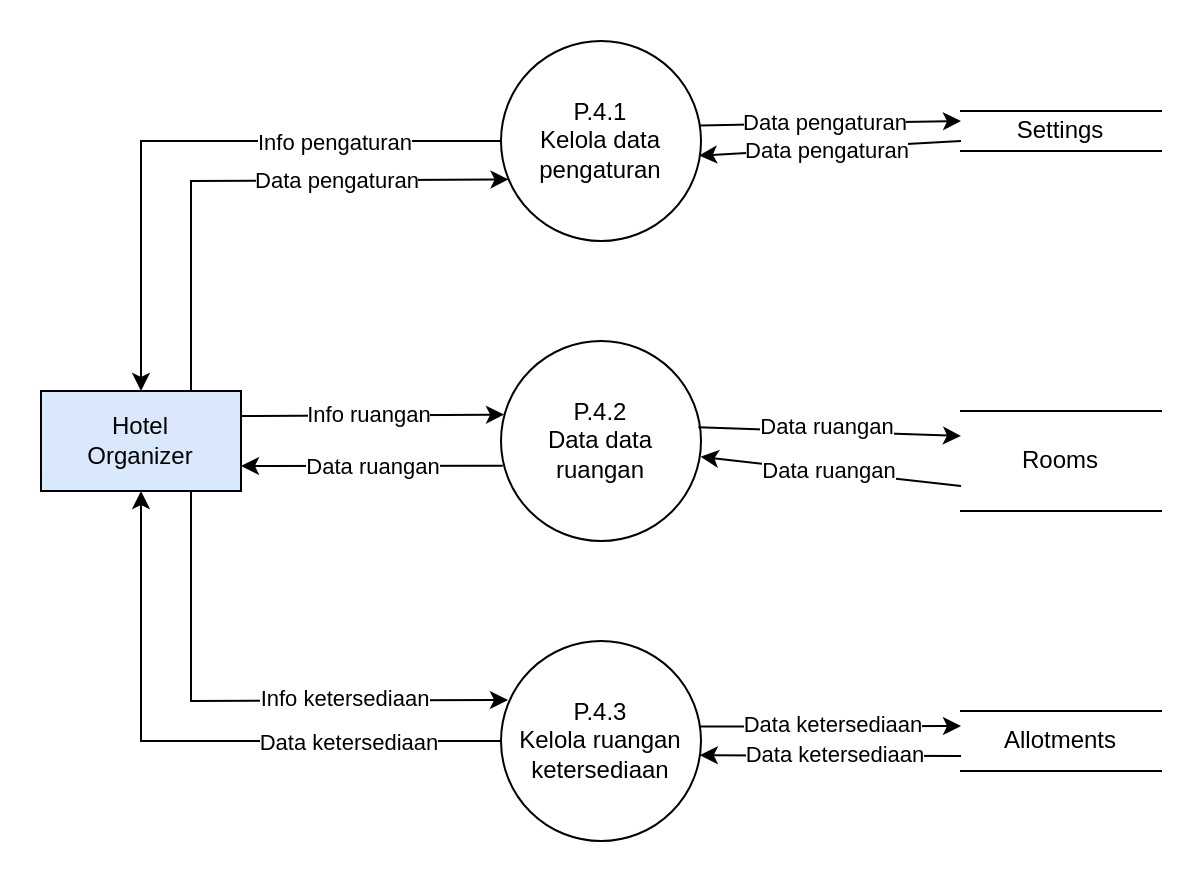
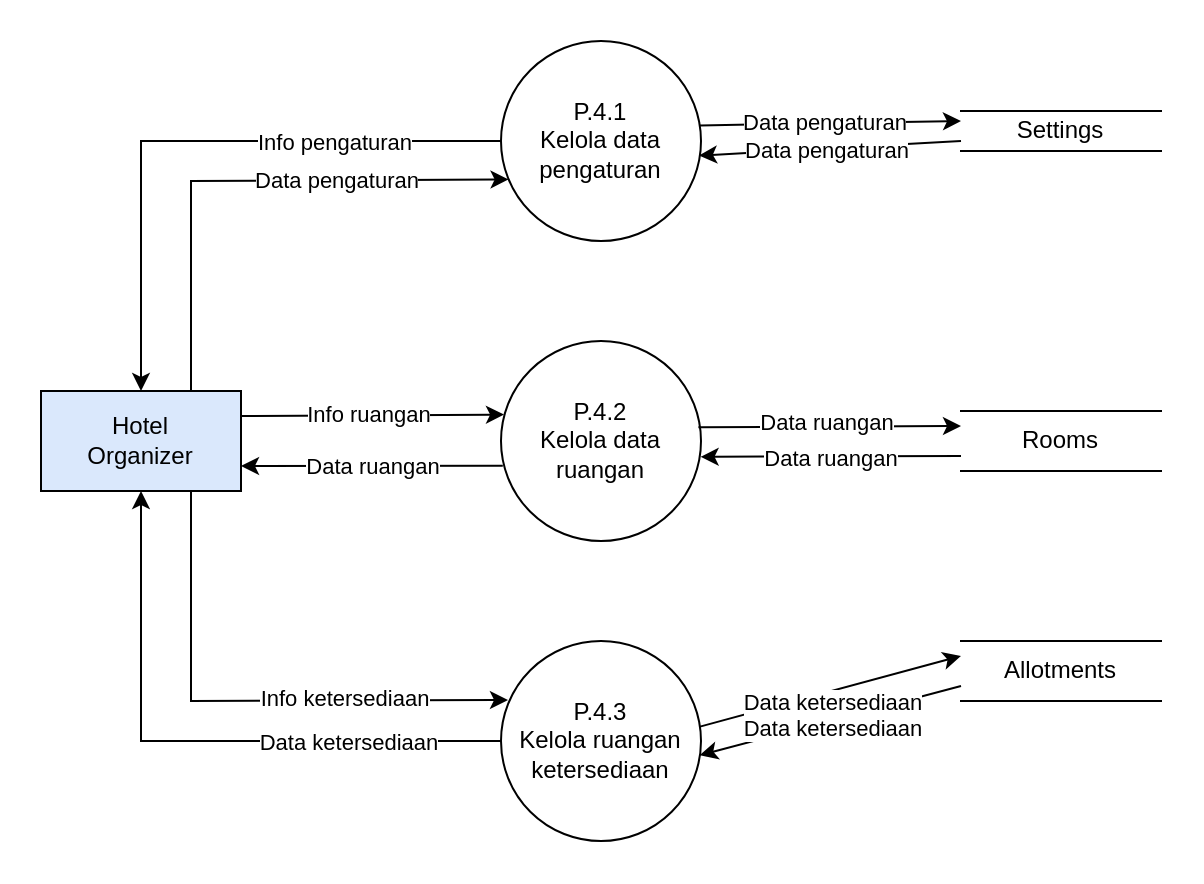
  <mxCell id="0" />
  <mxCell id="1" parent="0" />
  <mxCell id="2" value="&lt;div&gt;P.4.1&lt;/div&gt;Kelola data&lt;div&gt;pengaturan&lt;/div&gt;" style="shape=ellipse;html=1;dashed=0;whiteSpace=wrap;aspect=fixed;perimeter=ellipsePerimeter;" vertex="1" parent="1"><mxGeometry x="250" y="20" width="100" height="100" as="geometry" /></mxCell>
- <mxCell id="3" value="&lt;div&gt;P.4.2&lt;/div&gt;Data data&lt;div&gt;ruangan&lt;/div&gt;" style="shape=ellipse;html=1;dashed=0;whiteSpace=wrap;aspect=fixed;perimeter=ellipsePerimeter;" vertex="1" parent="1"><mxGeometry x="250" y="170" width="100" height="100" as="geometry" /></mxCell>
+ <mxCell id="3" value="&lt;div&gt;P.4.2&lt;/div&gt;Kelola data&lt;div&gt;ruangan&lt;/div&gt;" style="shape=ellipse;html=1;dashed=0;whiteSpace=wrap;aspect=fixed;perimeter=ellipsePerimeter;" vertex="1" parent="1"><mxGeometry x="250" y="170" width="100" height="100" as="geometry" /></mxCell>
  <mxCell id="4" value="&lt;div&gt;P.4.3&lt;/div&gt;Kelola ruangan&lt;div&gt;ketersediaan&lt;/div&gt;" style="shape=ellipse;html=1;dashed=0;whiteSpace=wrap;aspect=fixed;perimeter=ellipsePerimeter;" vertex="1" parent="1"><mxGeometry x="250" y="320" width="100" height="100" as="geometry" /></mxCell>
  <mxCell id="5" value="Settings" style="html=1;dashed=0;whiteSpace=wrap;shape=partialRectangle;right=0;left=0;" vertex="1" parent="1"><mxGeometry x="480" y="55" width="100" height="20" as="geometry" /></mxCell>
- <mxCell id="6" value="Rooms" style="html=1;dashed=0;whiteSpace=wrap;shape=partialRectangle;right=0;left=0;" vertex="1" parent="1"><mxGeometry x="480" y="205" width="100" height="50" as="geometry" /></mxCell>
- <mxCell id="7" value="Allotments" style="html=1;dashed=0;whiteSpace=wrap;shape=partialRectangle;right=0;left=0;" vertex="1" parent="1"><mxGeometry x="480" y="355" width="100" height="30" as="geometry" /></mxCell>
+ <mxCell id="6" value="Rooms" style="html=1;dashed=0;whiteSpace=wrap;shape=partialRectangle;right=0;left=0;" vertex="1" parent="1"><mxGeometry x="480" y="205" width="100" height="30" as="geometry" /></mxCell>
+ <mxCell id="7" value="Allotments" style="html=1;dashed=0;whiteSpace=wrap;shape=partialRectangle;right=0;left=0;" vertex="1" parent="1"><mxGeometry x="480" y="320" width="100" height="30" as="geometry" /></mxCell>
  <mxCell id="8" value="" style="endArrow=classic;html=1;rounded=0;curved=0;jumpStyle=arc;entryX=0.5;entryY=0;entryDx=0;entryDy=0;exitX=0;exitY=0.5;exitDx=0;exitDy=0;" edge="1" parent="1" source="2" target="32"><mxGeometry width="50" height="50" relative="1" as="geometry"><mxPoint x="207.19" y="10" as="sourcePoint" /><mxPoint x="20" y="10.6" as="targetPoint" /><Array as="points"><mxPoint x="70" y="70" /></Array></mxGeometry></mxCell>
  <mxCell id="9" value="Info pengaturan" style="edgeLabel;html=1;align=center;verticalAlign=middle;resizable=0;points=[];" vertex="1" connectable="0" parent="8"><mxGeometry x="-0.346" relative="1" as="geometry"><mxPoint x="16" as="offset" /></mxGeometry></mxCell>
  <mxCell id="10" value="" style="endArrow=classic;html=1;rounded=0;curved=0;jumpStyle=arc;entryX=0.038;entryY=0.692;entryDx=0;entryDy=0;exitX=0.75;exitY=0;exitDx=0;exitDy=0;entryPerimeter=0;" edge="1" parent="1" source="32" target="2"><mxGeometry width="50" height="50" relative="1" as="geometry"><mxPoint x="197.19" y="85" as="sourcePoint" /><mxPoint x="10" y="85.6" as="targetPoint" /><Array as="points"><mxPoint x="95" y="90" /></Array></mxGeometry></mxCell>
  <mxCell id="11" value="Data pengaturan" style="edgeLabel;html=1;align=center;verticalAlign=middle;resizable=0;points=[];" vertex="1" connectable="0" parent="10"><mxGeometry x="0.185" relative="1" as="geometry"><mxPoint x="22" as="offset" /></mxGeometry></mxCell>
  <mxCell id="12" value="" style="endArrow=classic;html=1;rounded=0;curved=0;jumpStyle=arc;entryX=0.5;entryY=1;entryDx=0;entryDy=0;exitX=0;exitY=0.5;exitDx=0;exitDy=0;" edge="1" parent="1" source="4" target="32"><mxGeometry width="50" height="50" relative="1" as="geometry"><mxPoint x="160" y="430" as="sourcePoint" /><mxPoint x="-80" y="340.6" as="targetPoint" /><Array as="points"><mxPoint x="70" y="370" /></Array></mxGeometry></mxCell>
  <mxCell id="13" value="Data ketersediaan" style="edgeLabel;html=1;align=center;verticalAlign=middle;resizable=0;points=[];" vertex="1" connectable="0" parent="12"><mxGeometry x="0.345" y="-1" relative="1" as="geometry"><mxPoint x="102" y="25" as="offset" /></mxGeometry></mxCell>
  <mxCell id="14" value="" style="endArrow=classic;html=1;rounded=0;curved=0;jumpStyle=arc;exitX=1;exitY=0.25;exitDx=0;exitDy=0;entryX=0.015;entryY=0.368;entryDx=0;entryDy=0;entryPerimeter=0;" edge="1" parent="1" source="32" target="3"><mxGeometry width="50" height="50" relative="1" as="geometry"><mxPoint x="327.19" y="219.58" as="sourcePoint" /><mxPoint x="230" y="150" as="targetPoint" /></mxGeometry></mxCell>
  <mxCell id="15" value="Info ruangan" style="edgeLabel;html=1;align=center;verticalAlign=middle;resizable=0;points=[];" vertex="1" connectable="0" parent="14"><mxGeometry x="0.164" relative="1" as="geometry"><mxPoint x="-13" y="-1" as="offset" /></mxGeometry></mxCell>
  <mxCell id="16" value="" style="endArrow=classic;html=1;rounded=0;curved=0;jumpStyle=arc;entryX=0.035;entryY=0.295;entryDx=0;entryDy=0;entryPerimeter=0;exitX=0.75;exitY=1;exitDx=0;exitDy=0;" edge="1" parent="1" source="32" target="4"><mxGeometry width="50" height="50" relative="1" as="geometry"><mxPoint x="140" y="270" as="sourcePoint" /><mxPoint x="40" y="330.6" as="targetPoint" /><Array as="points"><mxPoint x="95" y="350" /></Array></mxGeometry></mxCell>
  <mxCell id="17" value="Info ketersediaan" style="edgeLabel;html=1;align=center;verticalAlign=middle;resizable=0;points=[];" vertex="1" connectable="0" parent="16"><mxGeometry x="-0.236" y="-1" relative="1" as="geometry"><mxPoint x="77" y="2" as="offset" /></mxGeometry></mxCell>
  <mxCell id="18" value="" style="endArrow=classic;html=1;rounded=0;curved=0;jumpStyle=arc;exitX=0.009;exitY=0.624;exitDx=0;exitDy=0;exitPerimeter=0;entryX=1;entryY=0.75;entryDx=0;entryDy=0;" edge="1" parent="1" source="3" target="32"><mxGeometry width="50" height="50" relative="1" as="geometry"><mxPoint x="163.59" y="110" as="sourcePoint" /><mxPoint x="160" y="310" as="targetPoint" /></mxGeometry></mxCell>
  <mxCell id="19" value="Data ruangan" style="edgeLabel;html=1;align=center;verticalAlign=middle;resizable=0;points=[];" vertex="1" connectable="0" parent="18"><mxGeometry x="-0.3" relative="1" as="geometry"><mxPoint x="-19" as="offset" /></mxGeometry></mxCell>
  <mxCell id="20" value="" style="endArrow=classic;html=1;rounded=0;curved=0;jumpStyle=arc;entryX=0.994;entryY=0.571;entryDx=0;entryDy=0;exitX=0;exitY=0.75;exitDx=0;exitDy=0;entryPerimeter=0;" edge="1" parent="1" source="7" target="4"><mxGeometry width="50" height="50" relative="1" as="geometry"><mxPoint x="557.19" y="280" as="sourcePoint" /><mxPoint x="370" y="280.6" as="targetPoint" /></mxGeometry></mxCell>
  <mxCell id="21" value="Data ketersediaan" style="edgeLabel;html=1;align=center;verticalAlign=middle;resizable=0;points=[];" vertex="1" connectable="0" parent="20"><mxGeometry x="0.293" y="-1" relative="1" as="geometry"><mxPoint x="20" as="offset" /></mxGeometry></mxCell>
  <mxCell id="22" value="" style="endArrow=classic;html=1;rounded=0;curved=0;jumpStyle=arc;entryX=0.998;entryY=0.579;entryDx=0;entryDy=0;exitX=0;exitY=0.75;exitDx=0;exitDy=0;entryPerimeter=0;" edge="1" parent="1" source="6" target="3"><mxGeometry width="50" height="50" relative="1" as="geometry"><mxPoint x="507.19" y="270" as="sourcePoint" /><mxPoint x="320" y="270.6" as="targetPoint" /></mxGeometry></mxCell>
  <mxCell id="23" value="Data ruangan" style="edgeLabel;html=1;align=center;verticalAlign=middle;resizable=0;points=[];" vertex="1" connectable="0" parent="22"><mxGeometry x="0.265" y="1" relative="1" as="geometry"><mxPoint x="16" as="offset" /></mxGeometry></mxCell>
  <mxCell id="24" value="" style="endArrow=classic;html=1;rounded=0;curved=0;jumpStyle=arc;entryX=0;entryY=0.25;entryDx=0;entryDy=0;exitX=0.995;exitY=0.428;exitDx=0;exitDy=0;exitPerimeter=0;" edge="1" parent="1" source="4" target="7"><mxGeometry width="50" height="50" relative="1" as="geometry"><mxPoint x="527.19" y="300" as="sourcePoint" /><mxPoint x="340" y="300.6" as="targetPoint" /></mxGeometry></mxCell>
  <mxCell id="25" value="Data ketersediaan" style="edgeLabel;html=1;align=center;verticalAlign=middle;resizable=0;points=[];" vertex="1" connectable="0" parent="24"><mxGeometry x="-0.336" y="1" relative="1" as="geometry"><mxPoint x="23" as="offset" /></mxGeometry></mxCell>
  <mxCell id="26" value="" style="endArrow=classic;html=1;rounded=0;curved=0;jumpStyle=arc;entryX=0;entryY=0.25;entryDx=0;entryDy=0;exitX=0.987;exitY=0.431;exitDx=0;exitDy=0;exitPerimeter=0;" edge="1" parent="1" source="3" target="6"><mxGeometry width="50" height="50" relative="1" as="geometry"><mxPoint x="557.19" y="200" as="sourcePoint" /><mxPoint x="370" y="200.6" as="targetPoint" /></mxGeometry></mxCell>
  <mxCell id="27" value="Data ruangan" style="edgeLabel;html=1;align=center;verticalAlign=middle;resizable=0;points=[];" vertex="1" connectable="0" parent="26"><mxGeometry x="-0.275" y="2" relative="1" as="geometry"><mxPoint x="16" as="offset" /></mxGeometry></mxCell>
  <mxCell id="28" value="" style="endArrow=classic;html=1;rounded=0;curved=0;jumpStyle=arc;entryX=0.99;entryY=0.573;entryDx=0;entryDy=0;exitX=0;exitY=0.75;exitDx=0;exitDy=0;entryPerimeter=0;" edge="1" parent="1" source="5" target="2"><mxGeometry width="50" height="50" relative="1" as="geometry"><mxPoint x="557.19" y="110" as="sourcePoint" /><mxPoint x="370" y="110.6" as="targetPoint" /></mxGeometry></mxCell>
  <mxCell id="29" value="Data pengaturan" style="edgeLabel;html=1;align=center;verticalAlign=middle;resizable=0;points=[];" vertex="1" connectable="0" parent="28"><mxGeometry x="0.257" relative="1" as="geometry"><mxPoint x="14" as="offset" /></mxGeometry></mxCell>
  <mxCell id="30" value="" style="endArrow=classic;html=1;rounded=0;curved=0;jumpStyle=arc;entryX=0;entryY=0.25;entryDx=0;entryDy=0;exitX=0.995;exitY=0.422;exitDx=0;exitDy=0;exitPerimeter=0;" edge="1" parent="1" source="2" target="5"><mxGeometry width="50" height="50" relative="1" as="geometry"><mxPoint x="567.19" y="30" as="sourcePoint" /><mxPoint x="380" y="30.6" as="targetPoint" /></mxGeometry></mxCell>
  <mxCell id="31" value="Data pengaturan" style="edgeLabel;html=1;align=center;verticalAlign=middle;resizable=0;points=[];" vertex="1" connectable="0" parent="30"><mxGeometry x="-0.304" y="1" relative="1" as="geometry"><mxPoint x="17" as="offset" /></mxGeometry></mxCell>
  <mxCell id="32" value="Hotel&lt;div&gt;Organizer&lt;/div&gt;" style="html=1;dashed=0;whiteSpace=wrap;fillColor=#dae8fc;" vertex="1" parent="1"><mxGeometry x="20" y="195" width="100" height="50" as="geometry" /></mxCell>
